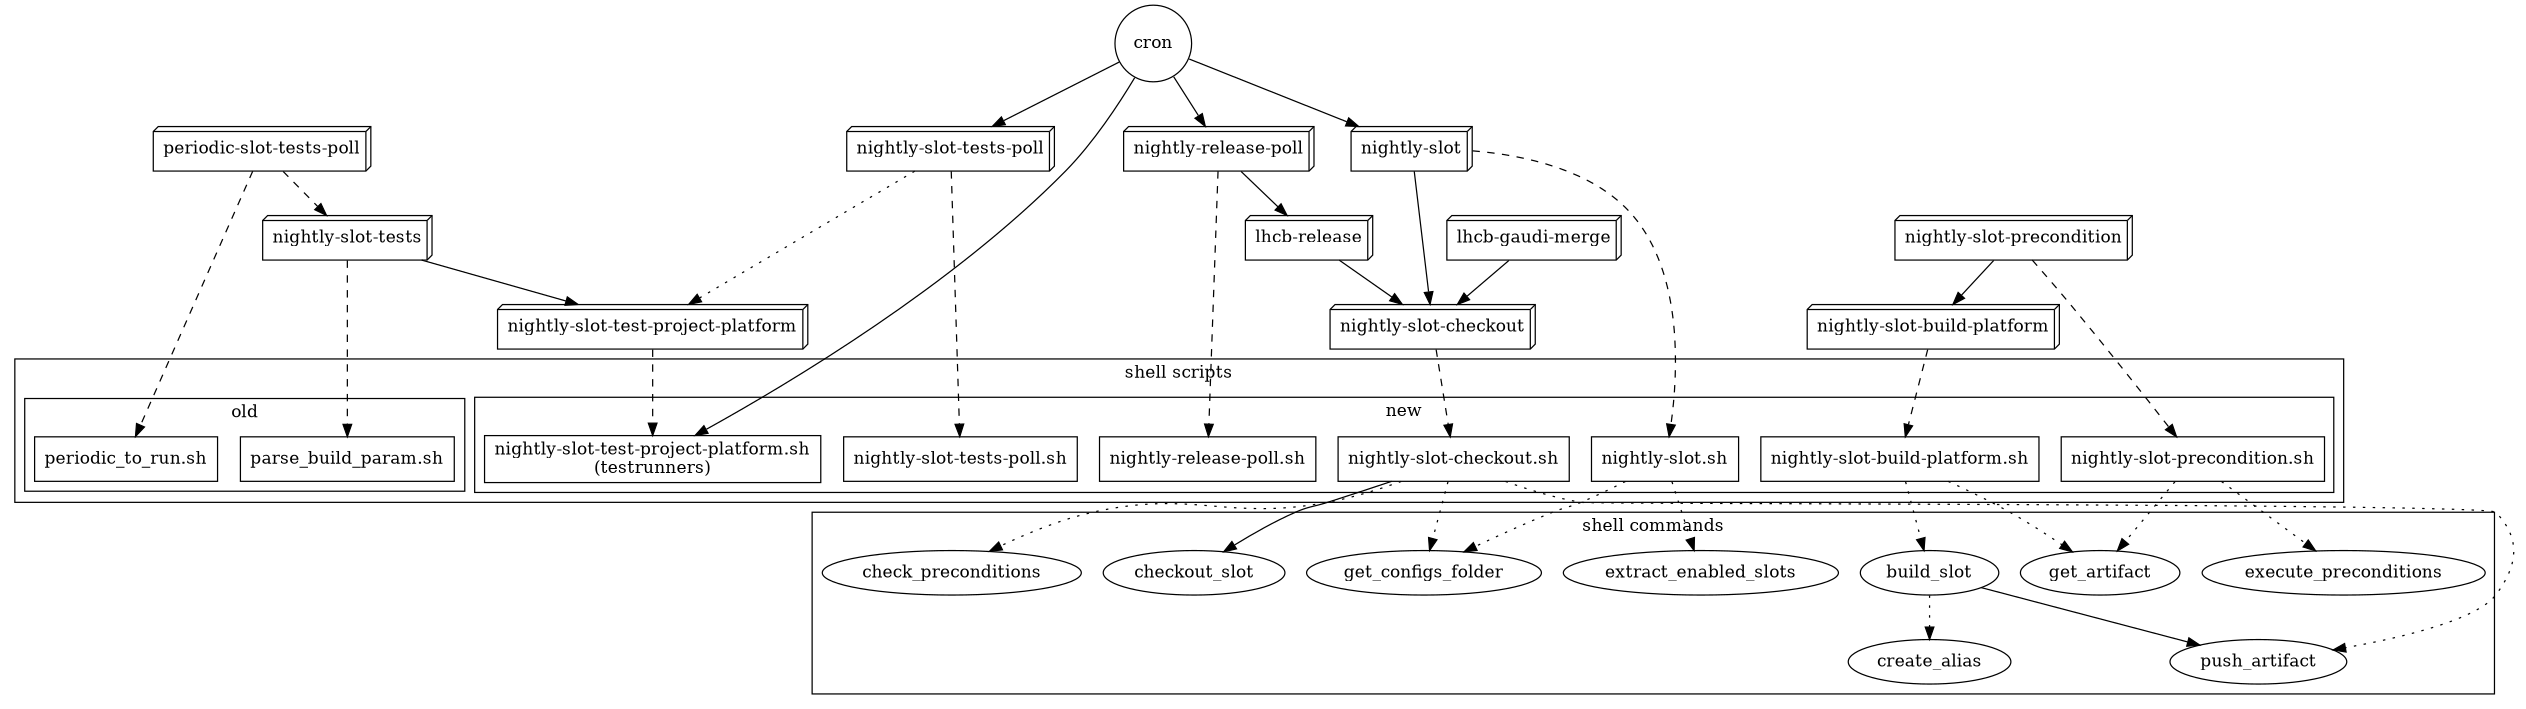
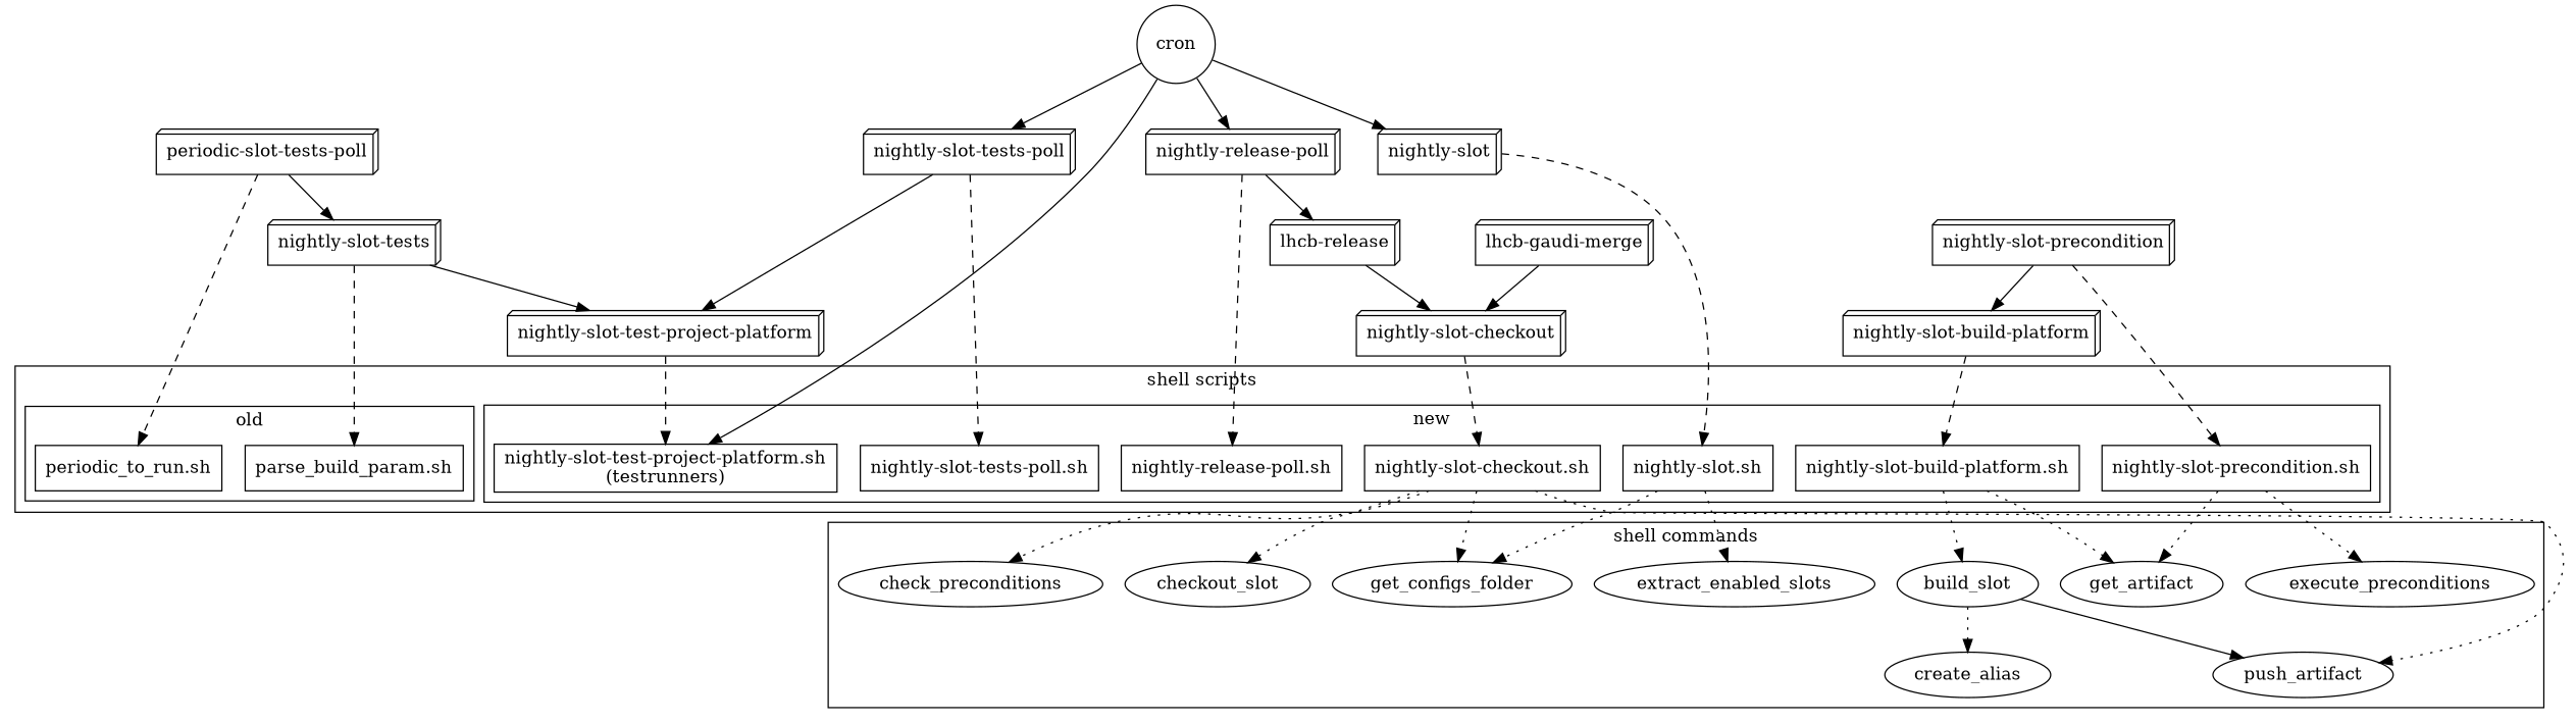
  digraph {
    node [shape=box3d]
    "nightly-slot"
    "nightly-slot-tests-poll"
    "periodic-slot-tests-poll"
    "nightly-release-poll"
    "nightly-slot-checkout"
    "nightly-slot-test-project-platform"
    "nightly-slot-tests"
    "lhcb-release"
    "nightly-slot-precondition"
    "nightly-slot-build-platform"
    "lhcb-gaudi-merge"
    "nightly-slot.sh" [shape=box]
    "nightly-slot-checkout.sh" [shape=box]
    "nightly-slot-precondition.sh" [shape=box]
    "nightly-slot-build-platform.sh" [shape=box]
    "nightly-slot-tests-poll.sh" [shape=box]
    n17 [label="nightly-slot-test-project-platform.sh\n(testrunners)" shape=box]
    "nightly-release-poll.sh" [shape=box]
    "periodic_to_run.sh" [shape=box]
    "parse_build_param.sh" [shape=box]
    get_configs_folder [shape=ellipse]
    extract_enabled_slots [shape=ellipse]
    checkout_slot [shape=ellipse]
    push_artifact [shape=ellipse]
    check_preconditions [shape=ellipse]
    get_artifact [shape=ellipse]
    execute_preconditions [shape=ellipse]
    build_slot [shape=ellipse]
    create_alias [shape=ellipse]
    cron [shape=circle]
    subgraph sub_1 {
      rank=same
      "nightly-slot"
      "nightly-slot-tests-poll"
      "periodic-slot-tests-poll"
      "nightly-release-poll"
    }
    subgraph sub_2 {
      "nightly-slot"
      "nightly-slot-tests-poll"
      "periodic-slot-tests-poll"
      "nightly-release-poll"
      "nightly-slot-checkout"
      "nightly-slot-test-project-platform"
      "nightly-slot-tests"
      "lhcb-release"
      "nightly-slot-precondition"
      "nightly-slot-build-platform"
      "lhcb-gaudi-merge"
    }
    subgraph cluster_3 {
      label="shell scripts"
      rank=same
      subgraph cluster_4 {
        label=new
        rank=same
        "nightly-slot.sh"
        "nightly-slot-checkout.sh"
        "nightly-slot-precondition.sh"
        "nightly-slot-build-platform.sh"
        "nightly-slot-tests-poll.sh"
        n17
        "nightly-release-poll.sh"
      }
      subgraph cluster_5 {
        label=old
        rank=same
        "periodic_to_run.sh"
        "parse_build_param.sh"
      }
    }
    subgraph cluster_6 {
      label="shell commands"
      rank=same
      get_configs_folder
      extract_enabled_slots
      checkout_slot
      push_artifact
      check_preconditions
      get_artifact
      execute_preconditions
      build_slot
      create_alias
    }
-   "nightly-slot" -> "nightly-slot-checkout"
    "nightly-slot" -> "nightly-slot.sh" [style=dashed]
-   "nightly-slot-tests-poll" -> "nightly-slot-test-project-platform" [style=dotted]
+   "nightly-slot-tests-poll" -> "nightly-slot-test-project-platform"
    "nightly-slot-tests-poll" -> "nightly-slot-tests-poll.sh" [style=dashed]
-   "periodic-slot-tests-poll" -> "nightly-slot-tests" [style=dashed]
+   "periodic-slot-tests-poll" -> "nightly-slot-tests"
    "periodic-slot-tests-poll" -> "periodic_to_run.sh" [style=dashed]
    "nightly-release-poll" -> "lhcb-release"
    "nightly-release-poll" -> "nightly-release-poll.sh" [style=dashed]
    "nightly-slot-checkout" -> "nightly-slot-checkout.sh" [style=dashed]
    "nightly-slot-test-project-platform" -> n17 [style=dashed]
    "nightly-slot-tests" -> "nightly-slot-test-project-platform"
    "nightly-slot-tests" -> "parse_build_param.sh" [style=dashed]
    "lhcb-release" -> "nightly-slot-checkout"
    "nightly-slot-precondition" -> "nightly-slot-build-platform"
    "nightly-slot-precondition" -> "nightly-slot-precondition.sh" [style=dashed]
    "nightly-slot-build-platform" -> "nightly-slot-build-platform.sh" [style=dashed]
    "lhcb-gaudi-merge" -> "nightly-slot-checkout"
    "nightly-slot.sh" -> get_configs_folder [style=dotted]
    "nightly-slot.sh" -> extract_enabled_slots [style=dotted]
    "nightly-slot-checkout.sh" -> get_configs_folder [style=dotted]
-   "nightly-slot-checkout.sh" -> checkout_slot [style=solid]
+   "nightly-slot-checkout.sh" -> checkout_slot [style=dotted]
    "nightly-slot-checkout.sh" -> push_artifact [style=dotted]
    "nightly-slot-checkout.sh" -> check_preconditions [style=dotted]
    "nightly-slot-precondition.sh" -> get_artifact [style=dotted]
    "nightly-slot-precondition.sh" -> execute_preconditions [style=dotted]
    "nightly-slot-build-platform.sh" -> get_artifact [style=dotted]
    "nightly-slot-build-platform.sh" -> build_slot [style=dotted]
    build_slot -> push_artifact
    build_slot -> create_alias [style=dotted]
    cron -> "nightly-slot"
    cron -> "nightly-slot-tests-poll"
    cron -> "nightly-release-poll"
    cron -> n17
  }
